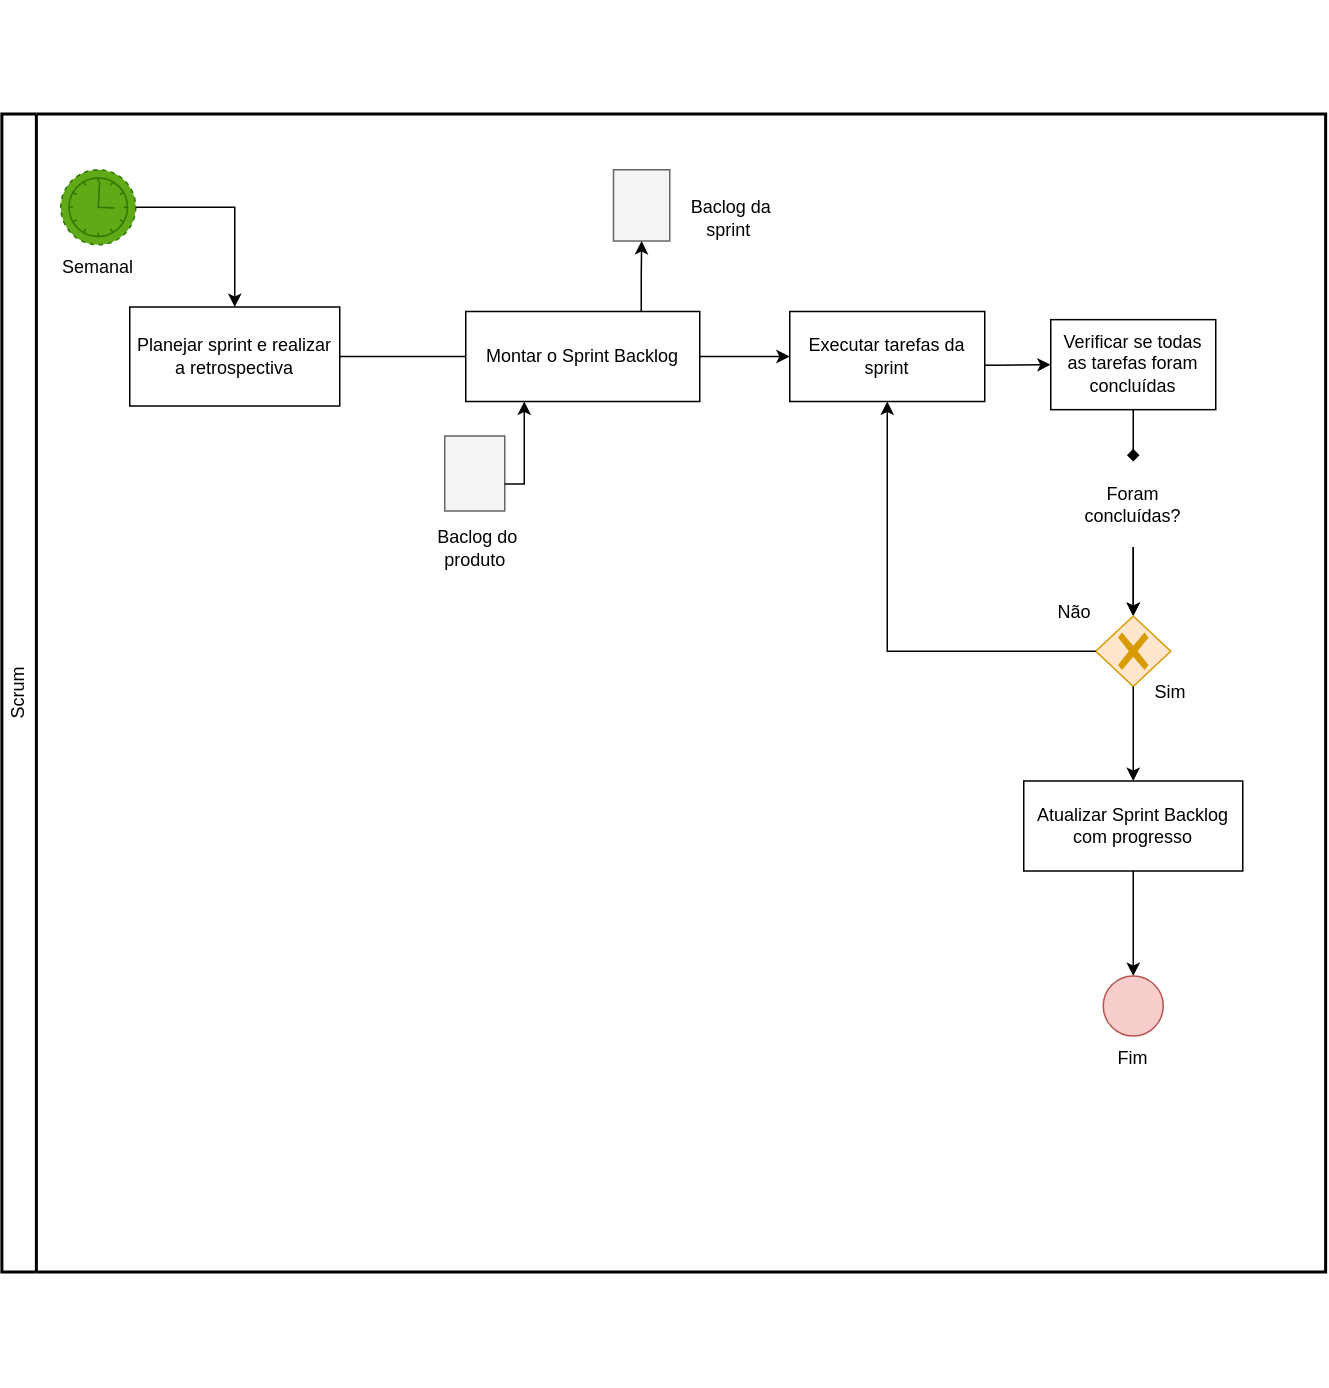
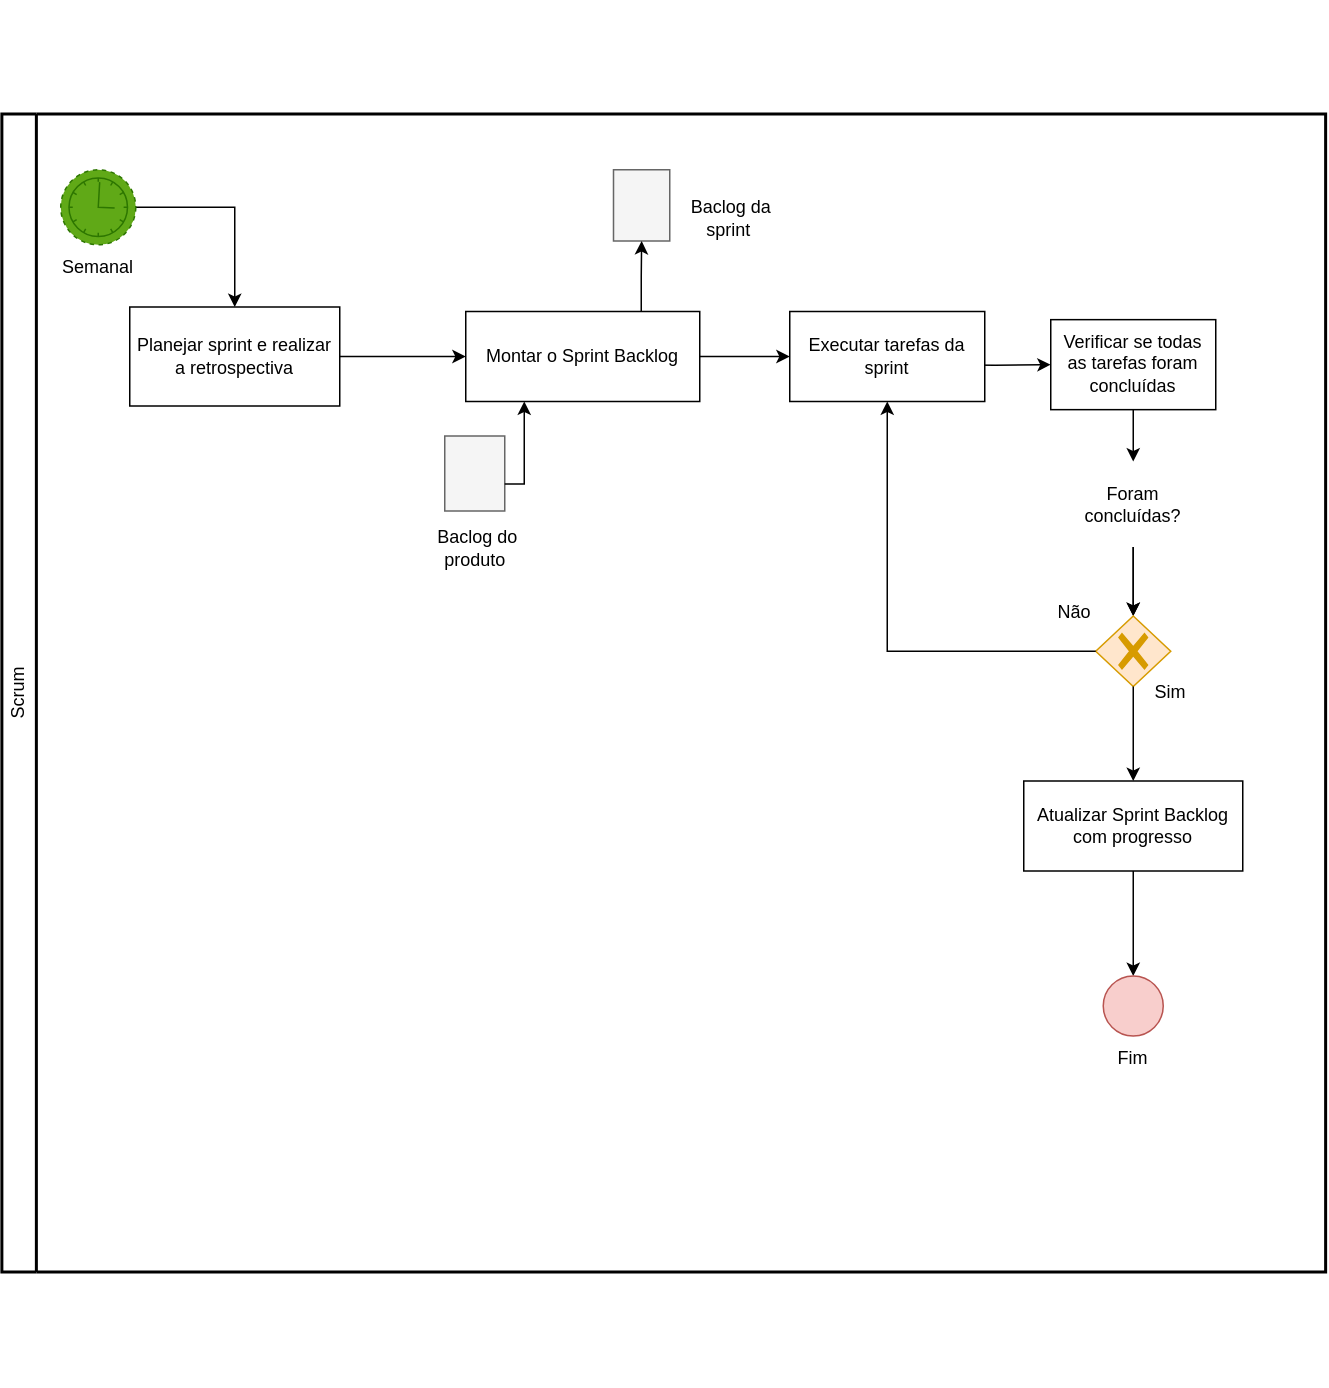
  <mxCell id="0" />
  <mxCell id="1" parent="0" />
  <mxCell id="2" value="Scrum" style="swimlane;html=1;startSize=23;fontStyle=0;collapsible=0;horizontal=1;swimlaneLine=1;strokeWidth=2;swimlaneFillColor=#ffffff;whiteSpace=wrap;rotation=-90;" parent="1" vertex="1"><mxGeometry x="41" y="20" width="772" height="882.5" as="geometry" /></mxCell>
  <mxCell id="3" style="edgeStyle=orthogonalEdgeStyle;rounded=0;orthogonalLoop=1;jettySize=auto;html=1;" parent="2" source="4" target="10" edge="1"><mxGeometry relative="1" as="geometry" /></mxCell>
  <mxCell id="4" value="&lt;p class=&quot;p1&quot;&gt;&lt;span style=&quot;background-color: transparent; color: light-dark(rgb(0, 0, 0), rgb(255, 255, 255));&quot;&gt;Atualizar Sprint Backlog com progresso&lt;/span&gt;&lt;/p&gt;" style="points=[[0.25,0,0],[0.5,0,0],[0.75,0,0],[1,0.25,0],[1,0.5,0],[1,0.75,0],[0.75,1,0],[0.5,1,0],[0.25,1,0],[0,0.75,0],[0,0.5,0],[0,0.25,0]];shape=mxgraph.bpmn.task2;whiteSpace=wrap;rectStyle=rounded;size=10;html=1;container=1;expand=0;collapsible=0;taskMarker=abstract;" parent="2" vertex="1"><mxGeometry x="626" y="500" width="146" height="60" as="geometry" /></mxCell>
- <mxCell id="5" style="edgeStyle=orthogonalEdgeStyle;rounded=0;orthogonalLoop=1;jettySize=auto;html=1;exitX=0.5;exitY=1;exitDx=0;exitDy=0;exitPerimeter=0;endArrow=diamond;" parent="2" source="6" target="13" edge="1"><mxGeometry relative="1" as="geometry"><mxPoint x="699" y="288.94" as="targetPoint" /></mxGeometry></mxCell>
+ <mxCell id="5" style="edgeStyle=orthogonalEdgeStyle;rounded=0;orthogonalLoop=1;jettySize=auto;html=1;exitX=0.5;exitY=1;exitDx=0;exitDy=0;exitPerimeter=0;" parent="2" source="6" target="13" edge="1"><mxGeometry relative="1" as="geometry"><mxPoint x="699" y="288.94" as="targetPoint" /></mxGeometry></mxCell>
  <mxCell id="6" value="&lt;p class=&quot;p1&quot;&gt;Verificar se todas as tarefas foram concluídas&lt;/p&gt;" style="points=[[0.25,0,0],[0.5,0,0],[0.75,0,0],[1,0.25,0],[1,0.5,0],[1,0.75,0],[0.75,1,0],[0.5,1,0],[0.25,1,0],[0,0.75,0],[0,0.5,0],[0,0.25,0]];shape=mxgraph.bpmn.task2;whiteSpace=wrap;rectStyle=rounded;size=10;html=1;container=1;expand=0;collapsible=0;taskMarker=abstract;" parent="2" vertex="1"><mxGeometry x="644" y="192.44" width="110" height="60" as="geometry" /></mxCell>
- <mxCell id="7" style="edgeStyle=orthogonalEdgeStyle;rounded=0;orthogonalLoop=1;jettySize=auto;html=1;exitX=1;exitY=0.5;exitDx=0;exitDy=0;exitPerimeter=0;entryX=0;entryY=0.5;entryDx=0;entryDy=0;entryPerimeter=0;endArrow=none;" parent="2" source="9" target="22" edge="1"><mxGeometry relative="1" as="geometry"><mxPoint x="89" y="344" as="targetPoint" /></mxGeometry></mxCell>
+ <mxCell id="7" style="edgeStyle=orthogonalEdgeStyle;rounded=0;orthogonalLoop=1;jettySize=auto;html=1;exitX=1;exitY=0.5;exitDx=0;exitDy=0;exitPerimeter=0;entryX=0;entryY=0.5;entryDx=0;entryDy=0;entryPerimeter=0;" parent="2" source="9" target="22" edge="1"><mxGeometry relative="1" as="geometry"><mxPoint x="89" y="344" as="targetPoint" /></mxGeometry></mxCell>
  <mxCell id="8" style="edgeStyle=orthogonalEdgeStyle;rounded=0;orthogonalLoop=1;jettySize=auto;html=1;entryX=0.5;entryY=0;entryDx=0;entryDy=0;entryPerimeter=0;exitX=1;exitY=0.5;exitDx=0;exitDy=0;exitPerimeter=0;" parent="2" source="17" target="9" edge="1"><mxGeometry relative="1" as="geometry"><mxPoint x="140" y="140" as="sourcePoint" /></mxGeometry></mxCell>
  <mxCell id="9" value="&lt;p class=&quot;p1&quot;&gt;&lt;span style=&quot;background-color: transparent; color: light-dark(rgb(0, 0, 0), rgb(255, 255, 255));&quot;&gt;Planejar sprint e realizar a retrospectiva&lt;/span&gt;&lt;/p&gt;" style="points=[[0.25,0,0],[0.5,0,0],[0.75,0,0],[1,0.25,0],[1,0.5,0],[1,0.75,0],[0.75,1,0],[0.5,1,0],[0.25,1,0],[0,0.75,0],[0,0.5,0],[0,0.25,0]];shape=mxgraph.bpmn.task2;whiteSpace=wrap;rectStyle=rounded;size=10;html=1;container=1;expand=0;collapsible=0;taskMarker=abstract;" parent="2" vertex="1"><mxGeometry x="30" y="184" width="140" height="66" as="geometry" /></mxCell>
  <mxCell id="10" value="" style="points=[[0.145,0.145,0],[0.5,0,0],[0.855,0.145,0],[1,0.5,0],[0.855,0.855,0],[0.5,1,0],[0.145,0.855,0],[0,0.5,0]];shape=mxgraph.bpmn.event;html=1;verticalLabelPosition=bottom;labelBackgroundColor=#ffffff;verticalAlign=top;align=center;perimeter=ellipsePerimeter;outlineConnect=0;aspect=fixed;outline=standard;symbol=general;fillColor=#f8cecc;strokeColor=#b85450;" parent="2" vertex="1"><mxGeometry x="679" y="630" width="40" height="40" as="geometry" /></mxCell>
  <mxCell id="11" value="Fim" style="text;strokeColor=none;align=center;fillColor=none;html=1;verticalAlign=middle;whiteSpace=wrap;rounded=0;" parent="2" vertex="1"><mxGeometry x="669" y="670" width="60" height="30" as="geometry" /></mxCell>
  <mxCell id="12" style="edgeStyle=orthogonalEdgeStyle;rounded=0;orthogonalLoop=1;jettySize=auto;html=1;entryX=0;entryY=0.5;entryDx=0;entryDy=0;entryPerimeter=0;" parent="2" target="6" edge="1"><mxGeometry relative="1" as="geometry"><mxPoint x="569" y="222.44" as="sourcePoint" /></mxGeometry></mxCell>
  <mxCell id="13" value="&lt;p class=&quot;p1&quot;&gt;Foram concluídas?&lt;/p&gt;" style="text;strokeColor=none;align=center;fillColor=none;html=1;verticalAlign=middle;whiteSpace=wrap;rounded=0;" parent="2" vertex="1"><mxGeometry x="669" y="287" width="60" height="57" as="geometry" /></mxCell>
  <mxCell id="14" style="edgeStyle=orthogonalEdgeStyle;rounded=0;orthogonalLoop=1;jettySize=auto;html=1;exitX=0.5;exitY=1;exitDx=0;exitDy=0;entryX=0.5;entryY=0;entryDx=0;entryDy=0;entryPerimeter=0;" parent="2" source="13" target="28" edge="1"><mxGeometry relative="1" as="geometry" /></mxCell>
  <mxCell id="15" value="Não" style="text;strokeColor=none;align=center;fillColor=none;html=1;verticalAlign=middle;whiteSpace=wrap;rounded=0;" parent="2" vertex="1"><mxGeometry x="630" y="359" width="60" height="57" as="geometry" /></mxCell>
  <mxCell id="16" value="Sim" style="text;strokeColor=none;align=center;fillColor=none;html=1;verticalAlign=middle;whiteSpace=wrap;rounded=0;" parent="2" vertex="1"><mxGeometry x="694" y="413.75" width="60" height="55" as="geometry" /></mxCell>
  <mxCell id="17" value="" style="points=[[0.145,0.145,0],[0.5,0,0],[0.855,0.145,0],[1,0.5,0],[0.855,0.855,0],[0.5,1,0],[0.145,0.855,0],[0,0.5,0]];shape=mxgraph.bpmn.event;html=1;verticalLabelPosition=bottom;labelBackgroundColor=#ffffff;verticalAlign=top;align=center;perimeter=ellipsePerimeter;outlineConnect=0;aspect=fixed;outline=eventNonint;symbol=timer;fillColor=#60a917;fontColor=#ffffff;strokeColor=#2D7600;" parent="2" vertex="1"><mxGeometry x="-16" y="92.5" width="50" height="50" as="geometry" /></mxCell>
  <mxCell id="18" value="Semanal" style="text;strokeColor=none;align=center;fillColor=none;html=1;verticalAlign=middle;whiteSpace=wrap;rounded=0;" parent="2" vertex="1"><mxGeometry x="-21" y="142.5" width="60" height="30" as="geometry" /></mxCell>
  <mxCell id="19" value="" style="shape=mxgraph.bpmn.data2;labelPosition=center;verticalLabelPosition=bottom;align=center;verticalAlign=top;size=14;html=1;bpmnTransferType=input;fillColor=#f5f5f5;strokeColor=#666666;fontColor=#333333;" parent="2" vertex="1"><mxGeometry x="240" y="270" width="40" height="50" as="geometry" /></mxCell>
  <mxCell id="20" value="&amp;nbsp;Baclog do produto" style="text;strokeColor=none;align=center;fillColor=none;html=1;verticalAlign=middle;whiteSpace=wrap;rounded=0;" parent="2" vertex="1"><mxGeometry x="220.5" y="330" width="78.5" height="30" as="geometry" /></mxCell>
  <mxCell id="21" style="edgeStyle=orthogonalEdgeStyle;rounded=0;orthogonalLoop=1;jettySize=auto;html=1;" parent="2" source="22" target="26" edge="1"><mxGeometry relative="1" as="geometry" /></mxCell>
  <mxCell id="22" value="&lt;p class=&quot;p1&quot;&gt;&lt;span style=&quot;background-color: transparent; color: light-dark(rgb(0, 0, 0), rgb(255, 255, 255));&quot;&gt;Montar o Sprint Backlog&lt;/span&gt;&lt;/p&gt;" style="points=[[0.25,0,0],[0.5,0,0],[0.75,0,0],[1,0.25,0],[1,0.5,0],[1,0.75,0],[0.75,1,0],[0.5,1,0],[0.25,1,0],[0,0.75,0],[0,0.5,0],[0,0.25,0]];shape=mxgraph.bpmn.task2;whiteSpace=wrap;rectStyle=rounded;size=10;html=1;container=1;expand=0;collapsible=0;taskMarker=abstract;" parent="2" vertex="1"><mxGeometry x="254" y="187" width="156" height="60" as="geometry" /></mxCell>
  <mxCell id="23" value="" style="shape=mxgraph.bpmn.data2;labelPosition=center;verticalLabelPosition=bottom;align=center;verticalAlign=top;size=15;html=1;bpmnTransferType=output;fillColor=#f5f5f5;strokeColor=#666666;fontColor=#333333;" parent="2" vertex="1"><mxGeometry x="352.5" y="92.5" width="37.5" height="47.5" as="geometry" /></mxCell>
  <mxCell id="24" style="edgeStyle=orthogonalEdgeStyle;rounded=0;orthogonalLoop=1;jettySize=auto;html=1;entryX=0.5;entryY=1;entryDx=0;entryDy=0;entryPerimeter=0;exitX=0.75;exitY=0;exitDx=0;exitDy=0;exitPerimeter=0;" parent="2" source="22" target="23" edge="1"><mxGeometry relative="1" as="geometry" /></mxCell>
  <mxCell id="25" value="&amp;nbsp;Baclog da sprint" style="text;strokeColor=none;align=center;fillColor=none;html=1;verticalAlign=middle;whiteSpace=wrap;rounded=0;" parent="2" vertex="1"><mxGeometry x="390" y="110" width="78.5" height="30" as="geometry" /></mxCell>
  <mxCell id="26" value="&lt;p class=&quot;p1&quot;&gt;&lt;span style=&quot;background-color: transparent; color: light-dark(rgb(0, 0, 0), rgb(255, 255, 255));&quot;&gt;Executar tarefas&amp;nbsp;&lt;/span&gt;&lt;span style=&quot;background-color: transparent; color: light-dark(rgb(0, 0, 0), rgb(255, 255, 255));&quot;&gt;da sprint&lt;/span&gt;&lt;/p&gt;" style="points=[[0.25,0,0],[0.5,0,0],[0.75,0,0],[1,0.25,0],[1,0.5,0],[1,0.75,0],[0.75,1,0],[0.5,1,0],[0.25,1,0],[0,0.75,0],[0,0.5,0],[0,0.25,0]];shape=mxgraph.bpmn.task2;whiteSpace=wrap;rectStyle=rounded;size=10;html=1;container=1;expand=0;collapsible=0;taskMarker=abstract;" parent="2" vertex="1"><mxGeometry x="470" y="187" width="130" height="60" as="geometry" /></mxCell>
  <mxCell id="27" value="" style="edgeStyle=orthogonalEdgeStyle;rounded=0;orthogonalLoop=1;jettySize=auto;html=1;" parent="2" source="13" target="28" edge="1"><mxGeometry relative="1" as="geometry"><mxPoint x="159" y="84" as="sourcePoint" /><mxPoint x="161" y="186" as="targetPoint" /></mxGeometry></mxCell>
  <mxCell id="28" value="" style="points=[[0.25,0.25,0],[0.5,0,0],[0.75,0.25,0],[1,0.5,0],[0.75,0.75,0],[0.5,1,0],[0.25,0.75,0],[0,0.5,0]];shape=mxgraph.bpmn.gateway2;html=1;verticalLabelPosition=bottom;labelBackgroundColor=#ffffff;verticalAlign=top;align=center;perimeter=rhombusPerimeter;outlineConnect=0;outline=none;symbol=none;gwType=exclusive;fillColor=#ffe6cc;strokeColor=#d79b00;" parent="2" vertex="1"><mxGeometry x="674" y="390" width="50" height="47" as="geometry" /></mxCell>
  <mxCell id="29" style="edgeStyle=orthogonalEdgeStyle;rounded=0;orthogonalLoop=1;jettySize=auto;html=1;entryX=0.5;entryY=0;entryDx=0;entryDy=0;entryPerimeter=0;" parent="2" source="28" target="4" edge="1"><mxGeometry relative="1" as="geometry" /></mxCell>
  <mxCell id="30" style="edgeStyle=orthogonalEdgeStyle;rounded=0;orthogonalLoop=1;jettySize=auto;html=1;exitX=0;exitY=0.5;exitDx=0;exitDy=0;exitPerimeter=0;entryX=0.5;entryY=1;entryDx=0;entryDy=0;entryPerimeter=0;" parent="2" source="28" target="26" edge="1"><mxGeometry relative="1" as="geometry" /></mxCell>
  <mxCell id="31" style="edgeStyle=orthogonalEdgeStyle;rounded=0;orthogonalLoop=1;jettySize=auto;html=1;entryX=0.25;entryY=1;entryDx=0;entryDy=0;entryPerimeter=0;exitX=0;exitY=0;exitDx=40;exitDy=32;exitPerimeter=0;" parent="2" source="19" target="22" edge="1"><mxGeometry relative="1" as="geometry"><Array as="points"><mxPoint x="293" y="302" /></Array></mxGeometry></mxCell>
